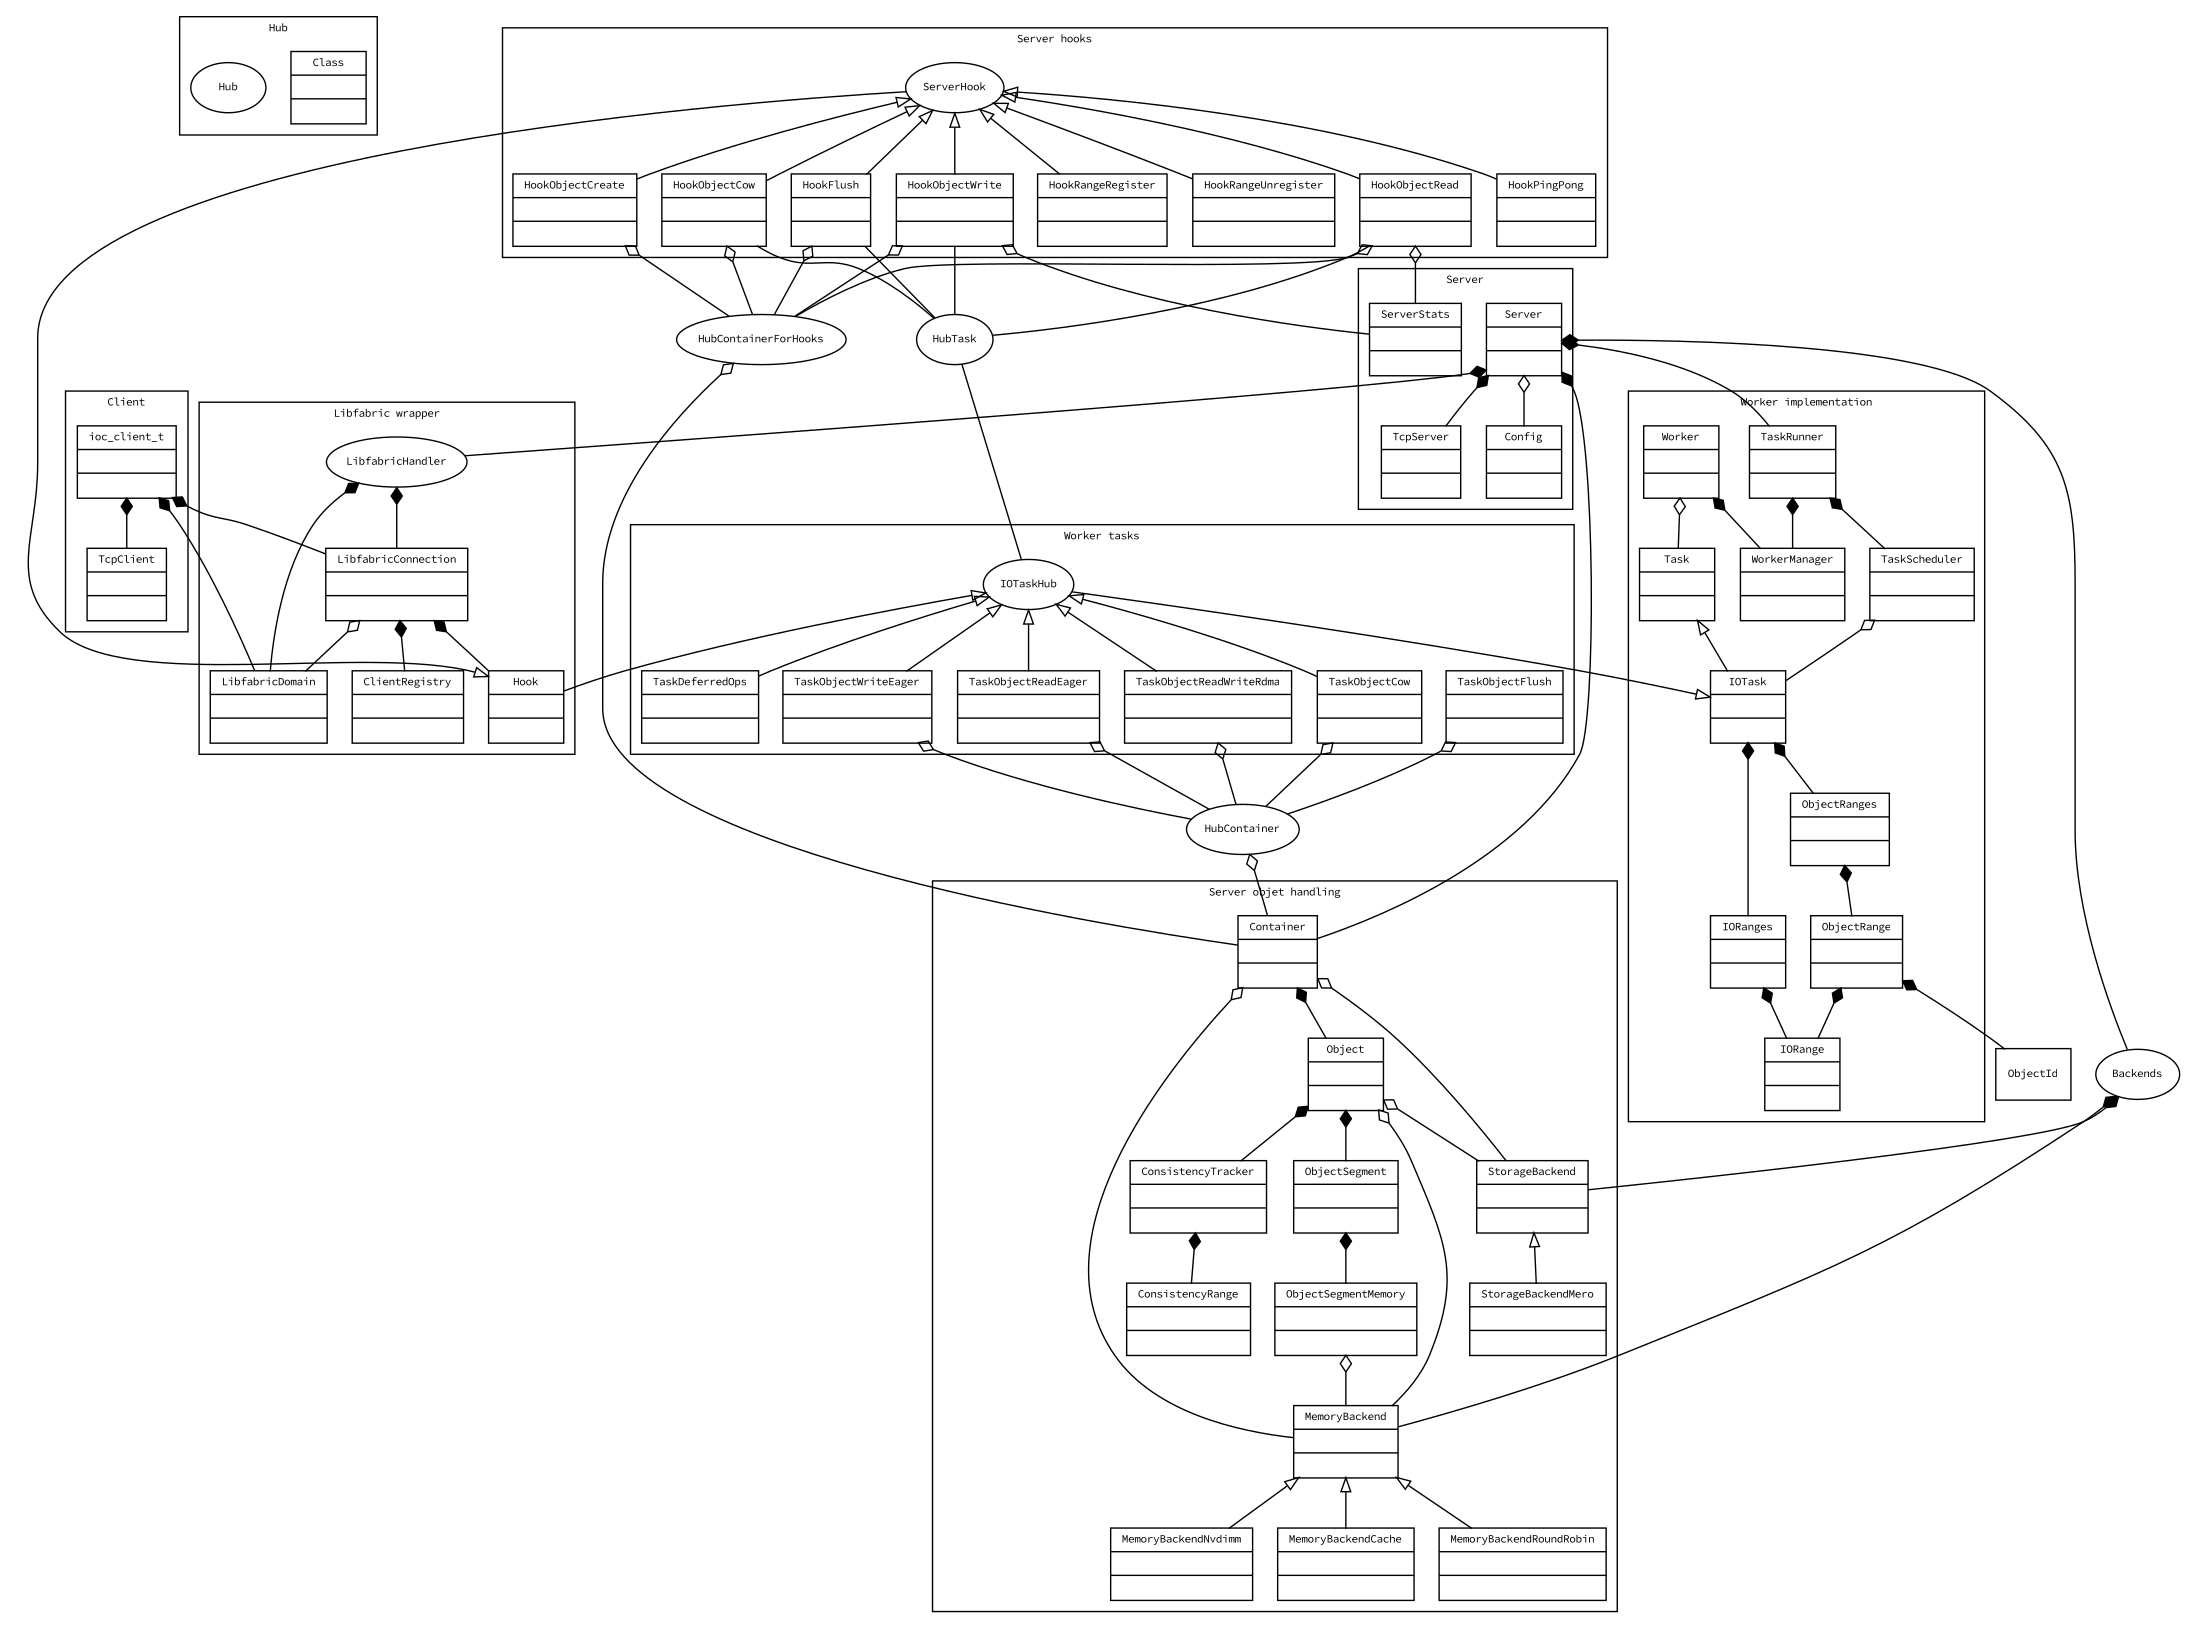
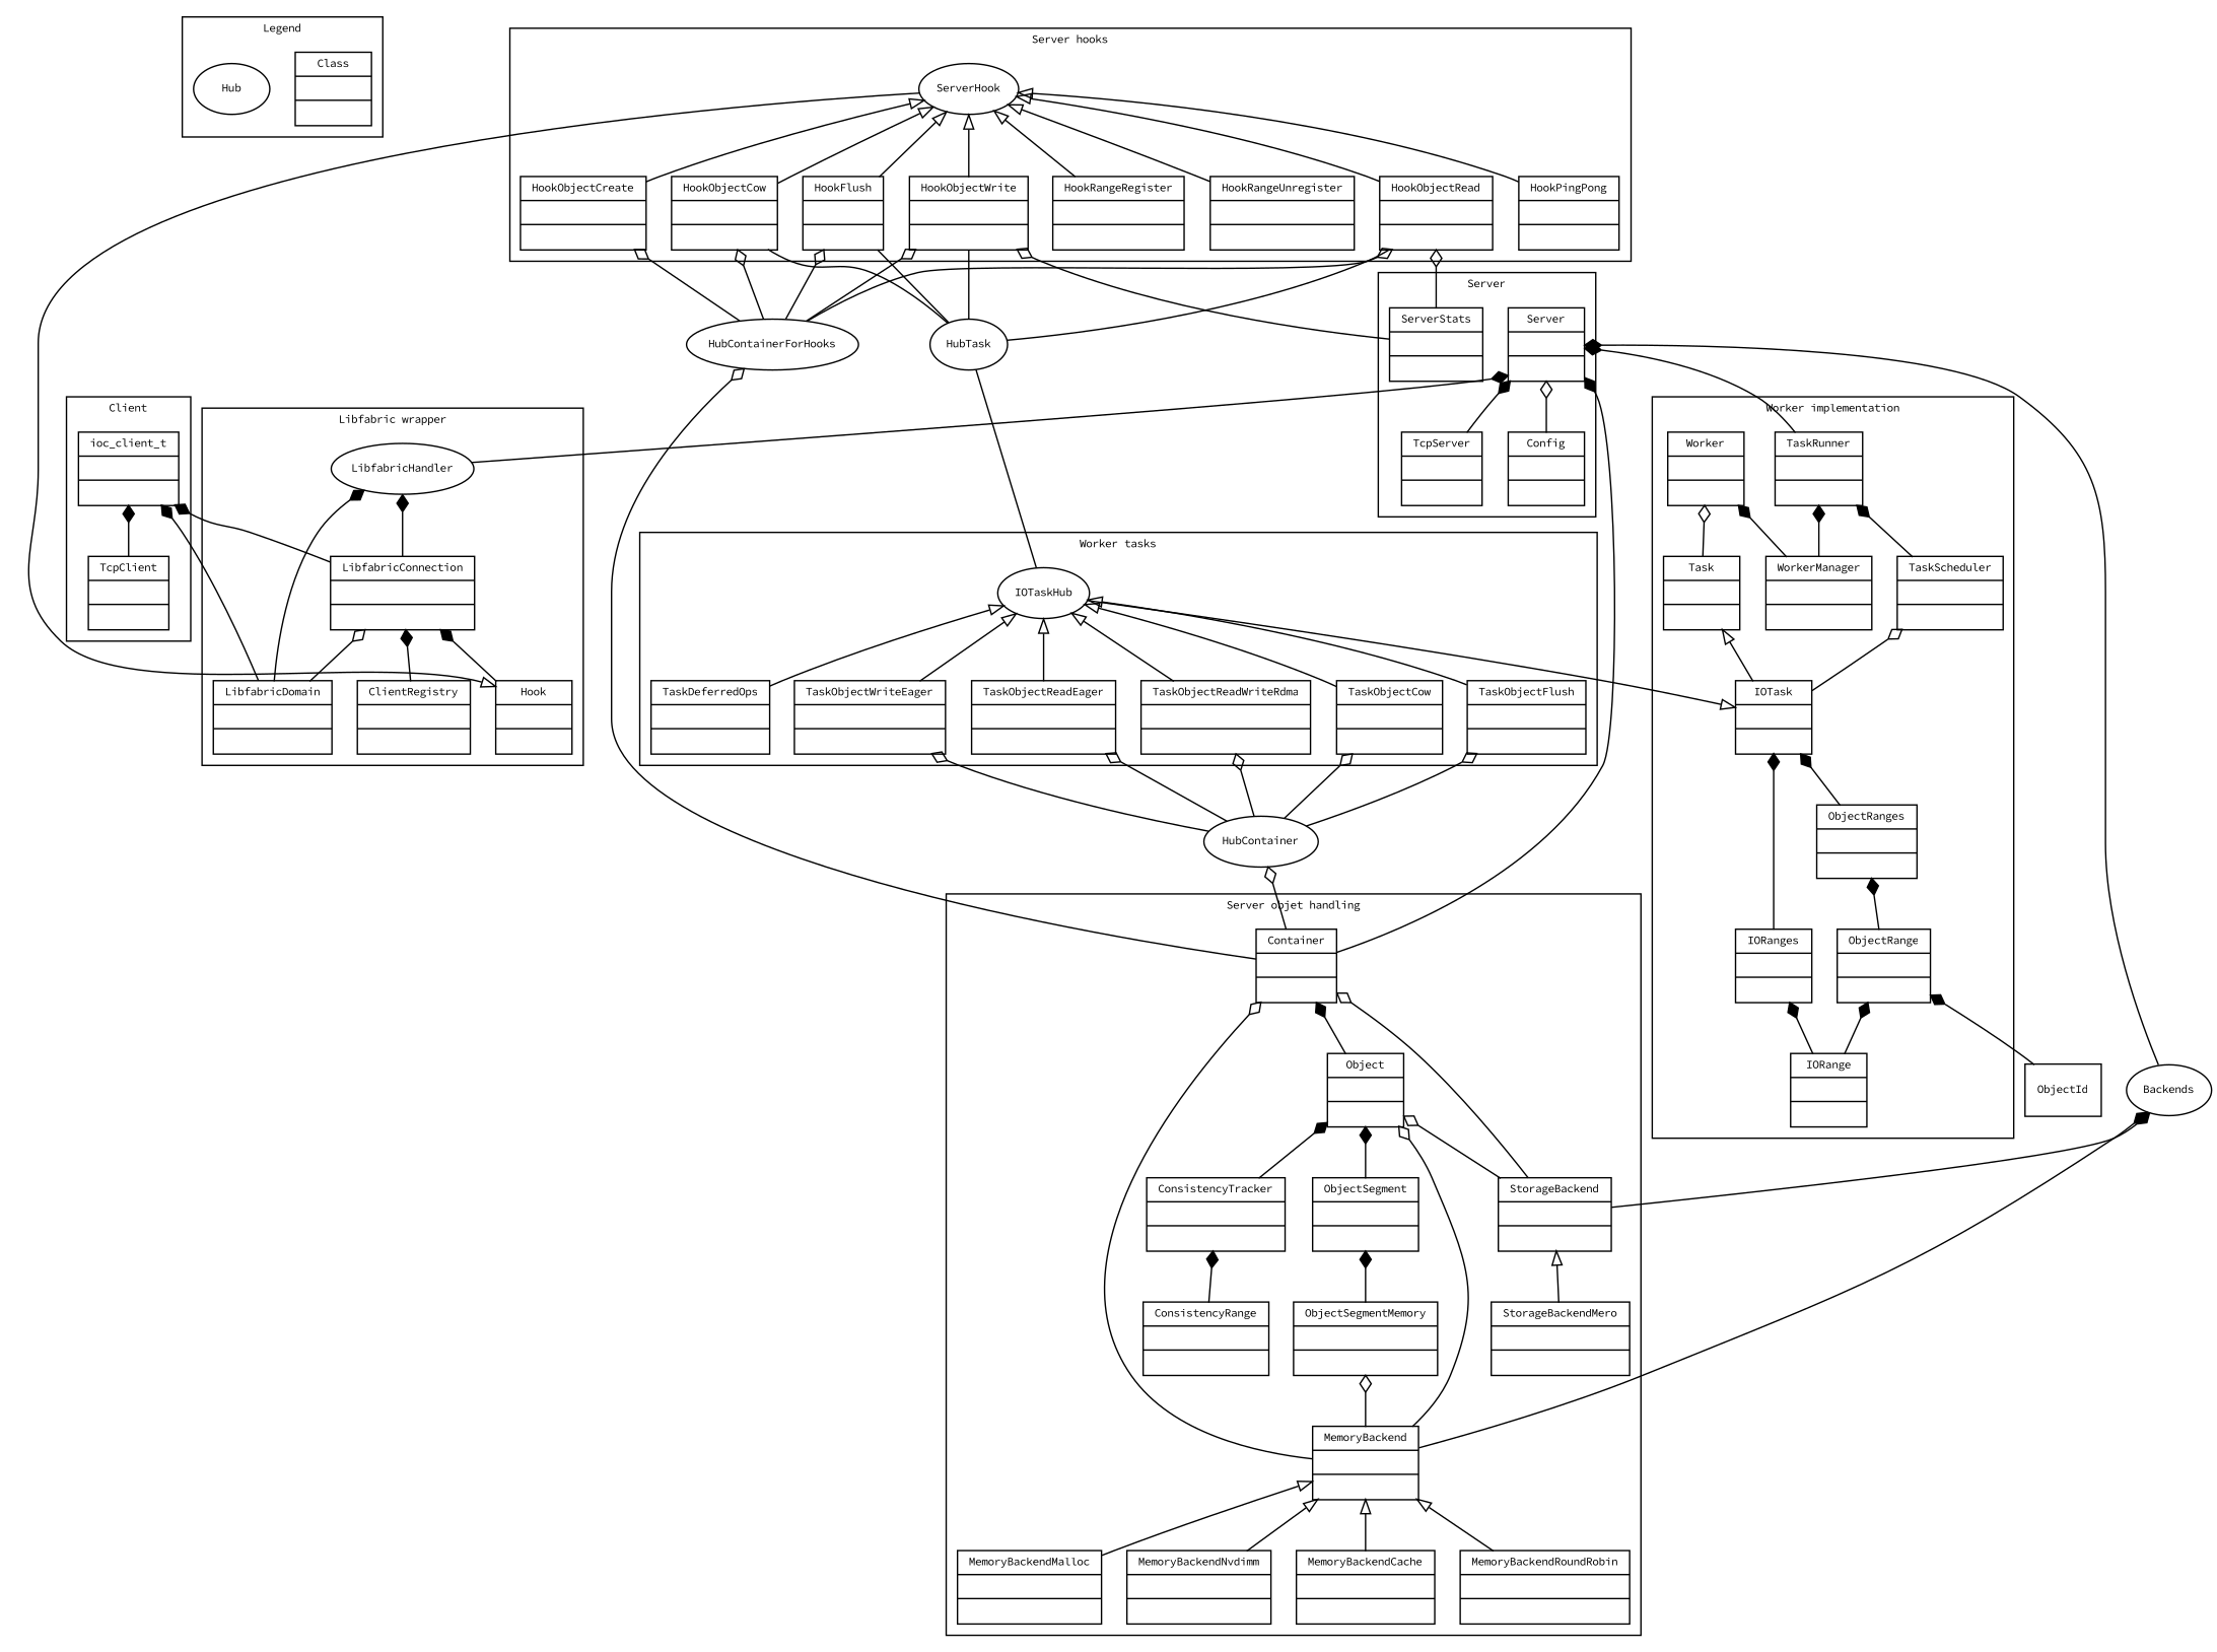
  digraph {
    fontname="Source Code Pro"
    fontsize=8
    node [fontname="Source Code Pro" fontsize=8 shape=record]
    edge [arrowtail=diamond dir=back fontname="Source Code Pro"]
    n1 [label="{Class|\l|\l}"]
    n2 [label=Hub shape=ellipse]
    n3 [label="{Server|\l|\l}"]
    n4 [label="{TcpServer|\l|\l}"]
    n5 [label="{Config|\l|\l}"]
    n6 [label="{ServerStats|\l|\l}"]
    n7 [label=ServerHook shape=ellipse]
    n8 [label="{HookObjectWrite|\l|\l}"]
    n9 [label="{HookObjectRead|\l|\l}"]
    n10 [label="{HookObjectCreate|\l|\l}"]
    n11 [label="{HookObjectCow|\l|\l}"]
    n12 [label="{HookRangeRegister|\l|\l}"]
    n13 [label="{HookRangeUnregister|\l|\l}"]
    n14 [label="{HookFlush|\l|\l}"]
    n15 [label="{HookPingPong|\l|\l}"]
    n16 [label="{Container|\l|\l}"]
    n17 [label="{Object|\l|\l}"]
    n18 [label="{StorageBackend|\l|\l}"]
    n19 [label="{StorageBackendMero|\l|\l}"]
    n20 [label="{ConsistencyTracker|\l|\l}"]
    n21 [label="{ConsistencyRange|\l|\l}"]
    n22 [label="{ObjectSegment|\l|\l}"]
    n23 [label="{MemoryBackend|\l|\l}"]
+   n24 [label="{MemoryBackendMalloc|\l|\l}"]
    n25 [label="{MemoryBackendNvdimm|\l|\l}"]
    n26 [label="{MemoryBackendCache|\l|\l}"]
    n27 [label="{MemoryBackendRoundRobin|\l|\l}"]
    n28 [label="{ObjectSegmentMemory|\l|\l}"]
    n29 [label="{LibfabricConnection|\l|\l}"]
    n30 [label="{LibfabricDomain|\l|\l}"]
    n31 [label="{ClientRegistry|\l|\l}"]
    n32 [label="{Hook|\l|\l}"]
    n33 [label=LibfabricHandler shape=ellipse]
    n34 [label="{TcpClient|\l|\l}"]
    n35 [label="{ioc_client_t|\l|\l}"]
    n36 [label=IOTaskHub shape=ellipse]
    n37 [label="{TaskDeferredOps|\l|\l}"]
    n38 [label="{TaskObjectCow|\l|\l}"]
    n39 [label="{TaskObjectFlush|\l|\l}"]
    n40 [label="{TaskObjectWriteEager|\l|\l}"]
    n41 [label="{TaskObjectReadEager|\l|\l}"]
    n42 [label="{TaskObjectReadWriteRdma|\l|\l}"]
    n43 [label="{IORange|\l|\l}"]
    n44 [label="{IORanges|\l|\l}"]
    n45 [label="{ObjectRange|\l|\l}"]
    n46 [label="{ObjectRanges|\l|\l}"]
    n47 [label="{Task|\l|\l}"]
    n48 [label="{IOTask|\l|\l}"]
    n49 [label="{TaskRunner|\l|\l}"]
    n50 [label="{TaskScheduler|\l|\l}"]
    n51 [label="{Worker|\l|\l}"]
    n52 [label="{WorkerManager|\l|\l}"]
    n53 [label=Backends shape=ellipse]
    n54 [label=HubContainerForHooks shape=ellipse]
    n55 [label=HubTask shape=ellipse]
    n56 [label=HubContainer shape=ellipse]
    ObjectId
    subgraph cluster_1 {
-     label=Hub
+     label=Legend
      n1
      n2
    }
    subgraph cluster_2 {
      label=Server
      n3
      n4
      n5
      n6
    }
    subgraph cluster_3 {
      label="Server hooks"
      n7
      n8
      n9
      n10
      n11
      n12
      n13
      n14
      n15
    }
    subgraph cluster_4 {
      label="Server objet handling"
      n16
      n17
      n18
      n19
      n20
      n21
      n22
      n23
+     n24
      n25
      n26
      n27
      n28
    }
    subgraph cluster_5 {
      label="Libfabric wrapper"
      n29
      n30
      n31
      n32
      n33
    }
    subgraph cluster_6 {
      label=Client
      n34
      n35
    }
    subgraph cluster_7 {
      label="Worker tasks"
      n36
      n37
      n38
      n39
      n40
      n41
      n42
    }
    subgraph cluster_8 {
      label="Worker implementation"
      n43
      n44
      n45
      n46
      n47
      n48
      n49
      n50
      n51
      n52
    }
    n3 -> n4
    n3 -> n5 [arrowtail=odiamond]
    n3 -> n16
    n3 -> n33
    n3 -> n49
    n3 -> n53
    n7 -> n8 [arrowtail=empty]
    n7 -> n9 [arrowtail=empty]
    n7 -> n10 [arrowtail=empty]
    n7 -> n11 [arrowtail=empty]
    n7 -> n12 [arrowtail=empty]
    n7 -> n13 [arrowtail=empty]
    n7 -> n14 [arrowtail=empty]
    n7 -> n15 [arrowtail=empty]
    n8 -> n6 [arrowtail=odiamond]
    n8 -> n54 [arrowtail=odiamond]
    n8 -> n55 [arrowtail=nonde]
    n9 -> n6 [arrowtail=odiamond]
    n9 -> n54 [arrowtail=odiamond]
    n9 -> n55 [arrowtail=nonde]
    n10 -> n54 [arrowtail=odiamond]
    n11 -> n54 [arrowtail=odiamond]
    n11 -> n55 [arrowtail=nonde]
    n14 -> n54 [arrowtail=odiamond]
    n14 -> n55 [arrowtail=nonde]
    n16 -> n17
    n16 -> n18 [arrowtail=odiamond]
    n16 -> n23 [arrowtail=odiamond]
    n17 -> n18 [arrowtail=odiamond]
    n17 -> n20
    n17 -> n22
    n17 -> n23 [arrowtail=odiamond]
    n18 -> n19 [arrowtail=empty]
    n20 -> n21
    n22 -> n28
+   n23 -> n24 [arrowtail=empty]
    n23 -> n25 [arrowtail=empty]
    n23 -> n26 [arrowtail=empty]
    n23 -> n27 [arrowtail=empty]
    n28 -> n23 [arrowtail=odiamond]
    n29 -> n30 [arrowtail=odiamond]
    n29 -> n31
    n29 -> n32
    n32 -> n7 [arrowtail=empty]
    n33 -> n29
    n33 -> n30
    n35 -> n29
    n35 -> n30
    n35 -> n34
    n36 -> n37 [arrowtail=empty]
    n36 -> n38 [arrowtail=empty]
-   n36 -> n32 [arrowtail=empty]
+   n36 -> n39 [arrowtail=empty]
    n36 -> n40 [arrowtail=empty]
    n36 -> n41 [arrowtail=empty]
    n36 -> n42 [arrowtail=empty]
    n38 -> n56 [arrowtail=odiamond]
    n39 -> n56 [arrowtail=odiamond]
    n40 -> n56 [arrowtail=odiamond]
    n41 -> n56 [arrowtail=odiamond]
    n42 -> n56 [arrowtail=odiamond]
    n44 -> n43
    n45 -> n43
    n45 -> ObjectId
    n46 -> n45
    n47 -> n48 [arrowtail=empty]
    n48 -> n36 [arrowtail=empty]
    n48 -> n44
    n48 -> n46
    n49 -> n50
    n49 -> n52
    n50 -> n48 [arrowtail=odiamond]
    n51 -> n47 [arrowtail=odiamond]
    n51 -> n52
    n53 -> n18
    n53 -> n23
    n54 -> n16 [arrowtail=odiamond]
    n55 -> n36 [arrowtail=nonde]
    n56 -> n16 [arrowtail=odiamond]
  }
